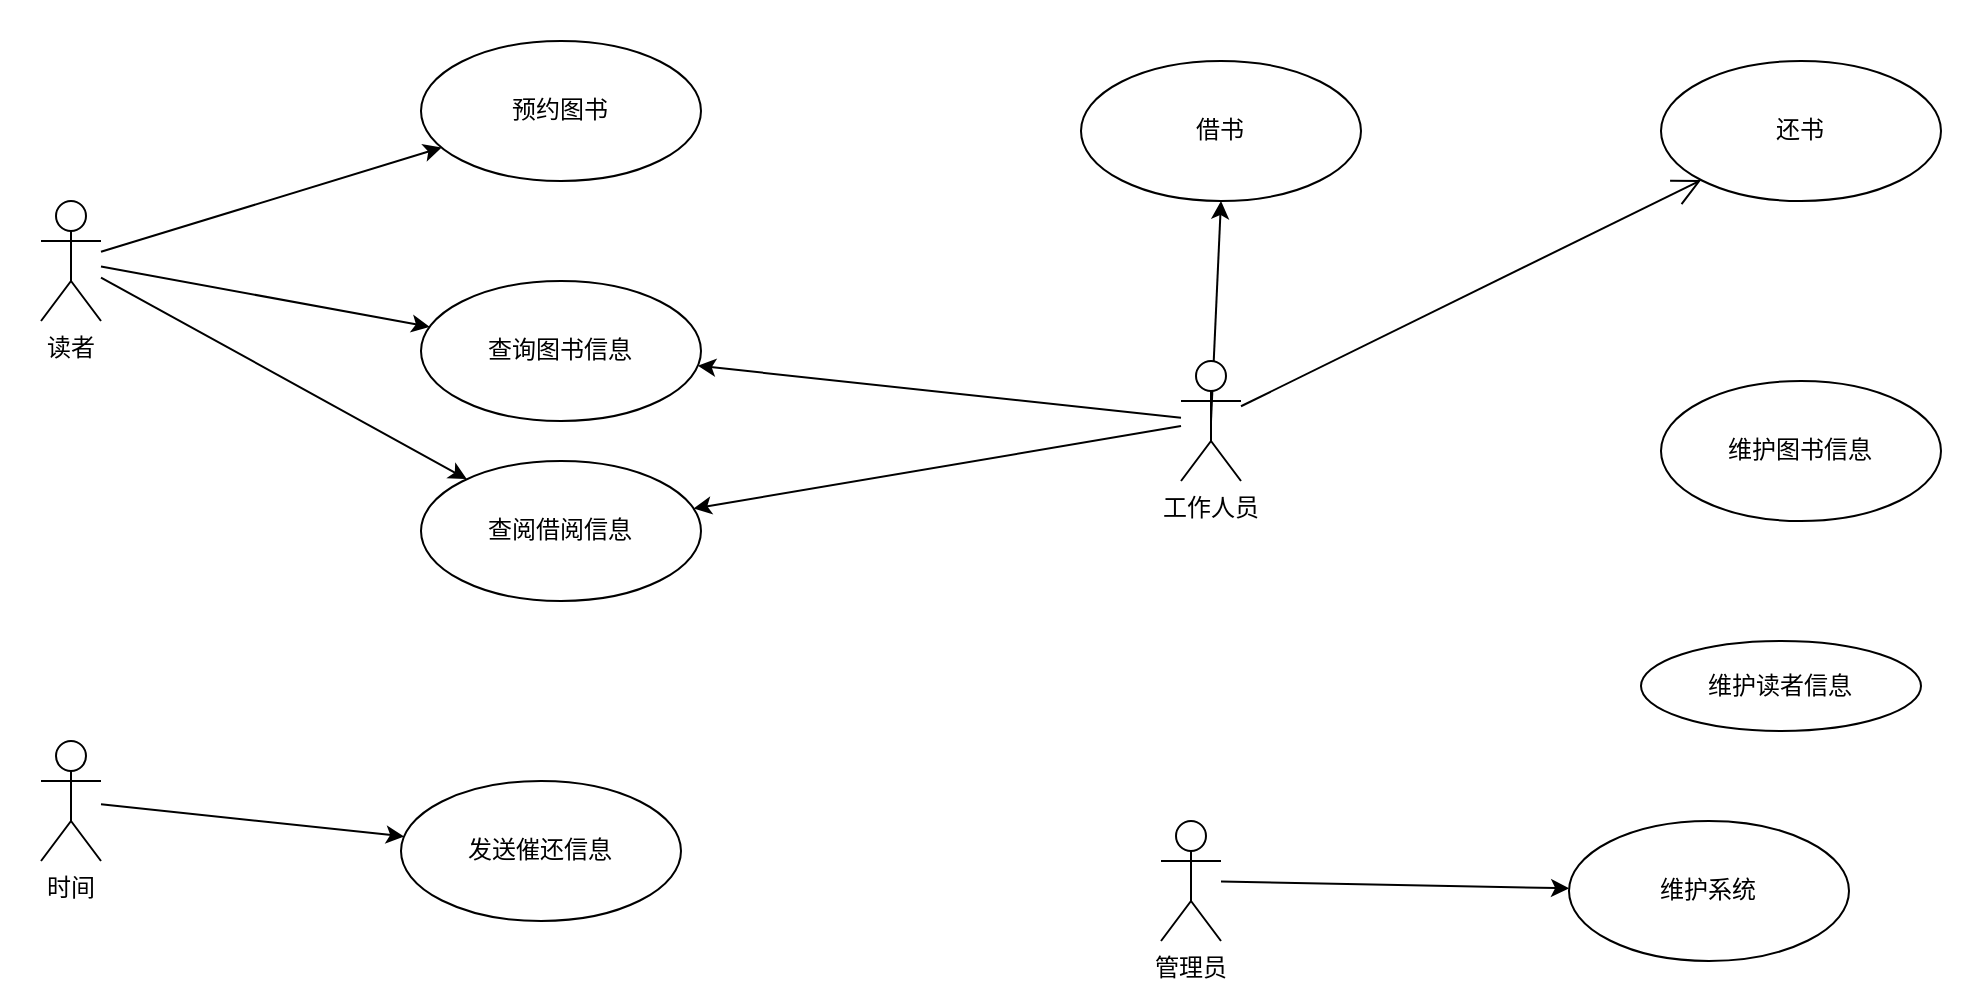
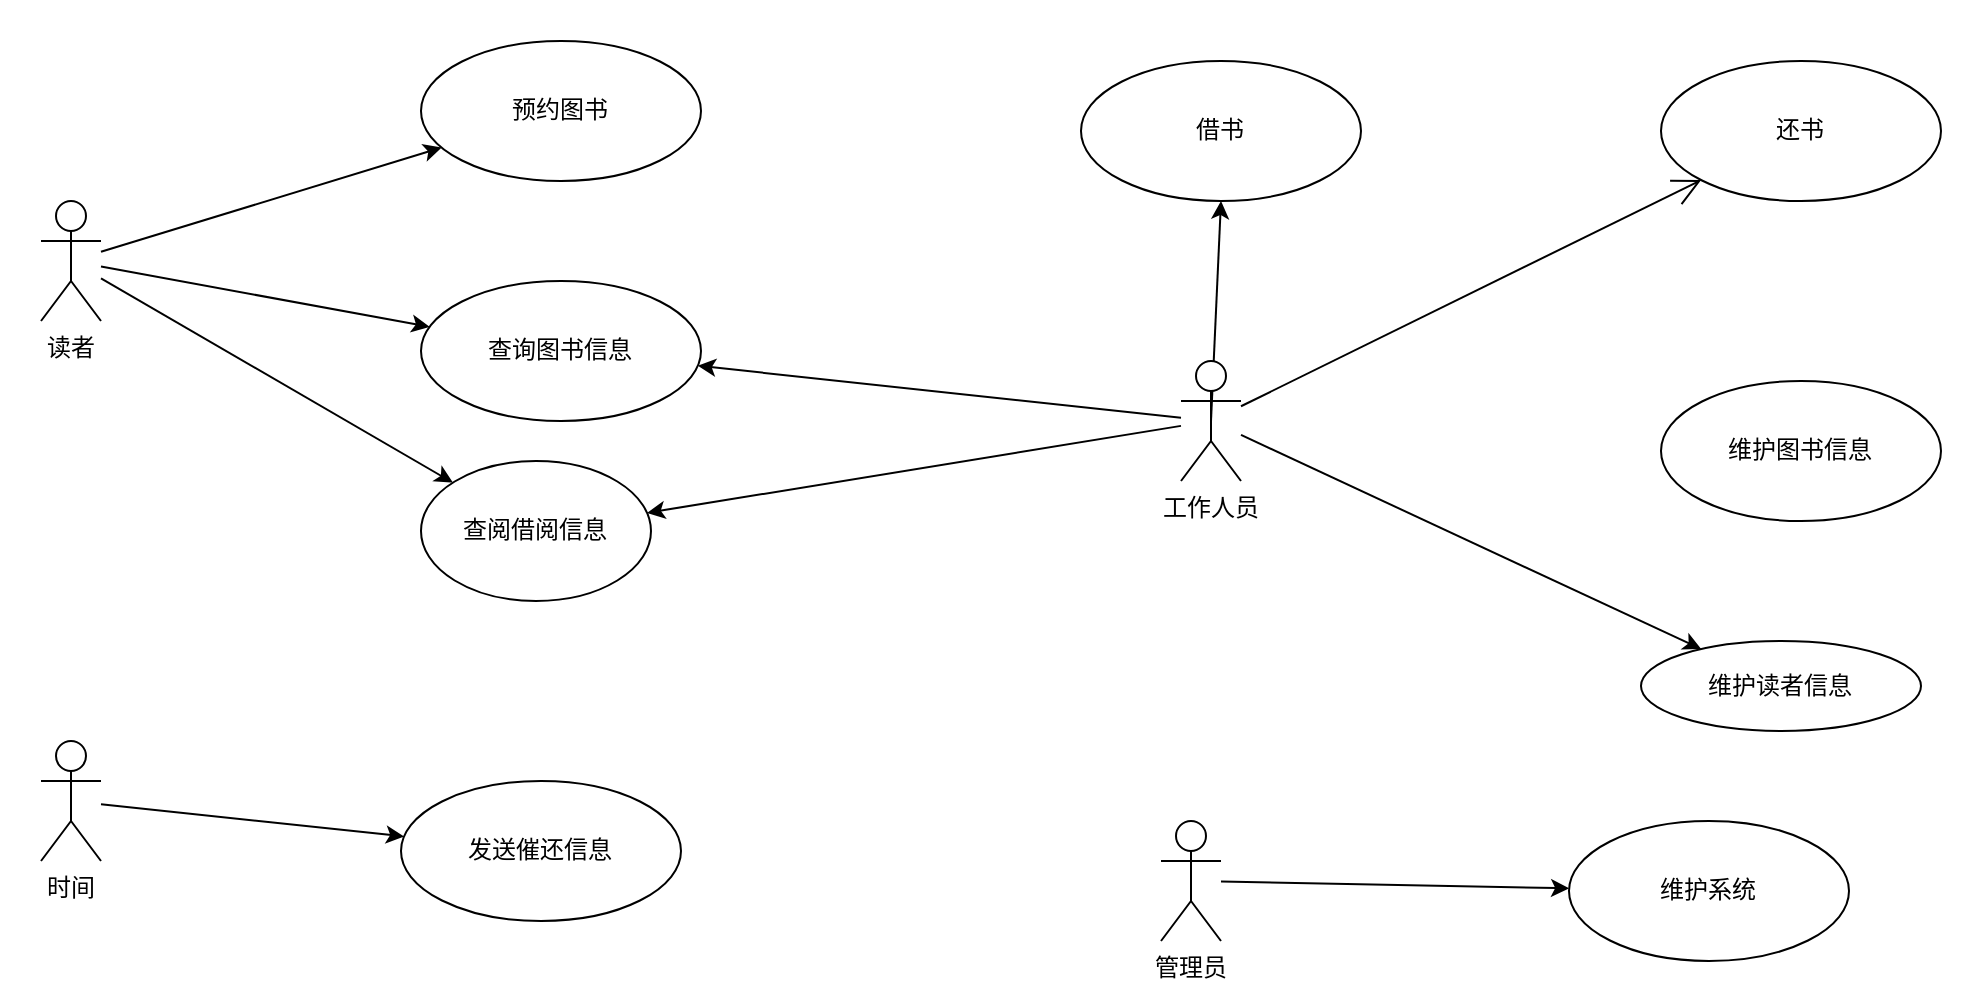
  <mxCell id="0" />
  <mxCell id="1" parent="0" />
  <mxCell id="2" style="rounded=0;orthogonalLoop=1;jettySize=auto;html=1;" edge="1" parent="1" source="5" target="10"><mxGeometry relative="1" as="geometry" /></mxCell>
  <mxCell id="3" style="edgeStyle=none;rounded=0;orthogonalLoop=1;jettySize=auto;html=1;" edge="1" parent="1" source="5" target="9"><mxGeometry relative="1" as="geometry" /></mxCell>
  <mxCell id="4" style="edgeStyle=none;rounded=0;orthogonalLoop=1;jettySize=auto;html=1;" edge="1" parent="1" source="5" target="8"><mxGeometry relative="1" as="geometry" /></mxCell>
  <mxCell id="5" value="读者" style="shape=umlActor;verticalLabelPosition=bottom;verticalAlign=top;html=1;" vertex="1" parent="1"><mxGeometry x="20" y="100" width="30" height="60" as="geometry" /></mxCell>
  <mxCell id="6" value="还书" style="ellipse;whiteSpace=wrap;html=1;" vertex="1" parent="1"><mxGeometry x="830" y="30" width="140" height="70" as="geometry" /></mxCell>
  <mxCell id="7" value="借书" style="ellipse;whiteSpace=wrap;html=1;" vertex="1" parent="1"><mxGeometry x="540" y="30" width="140" height="70" as="geometry" /></mxCell>
- <mxCell id="8" value="查阅借阅信息" style="ellipse;whiteSpace=wrap;html=1;" vertex="1" parent="1"><mxGeometry x="210" y="230" width="140" height="70" as="geometry" /></mxCell>
+ <mxCell id="8" value="查阅借阅信息" style="ellipse;whiteSpace=wrap;html=1;" vertex="1" parent="1"><mxGeometry x="210" y="230" width="115" height="70" as="geometry" /></mxCell>
  <mxCell id="9" value="查询图书信息" style="ellipse;whiteSpace=wrap;html=1;" vertex="1" parent="1"><mxGeometry x="210" y="140" width="140" height="70" as="geometry" /></mxCell>
  <mxCell id="10" value="预约图书" style="ellipse;whiteSpace=wrap;html=1;" vertex="1" parent="1"><mxGeometry x="210" y="20" width="140" height="70" as="geometry" /></mxCell>
  <mxCell id="11" value="维护图书信息" style="ellipse;whiteSpace=wrap;html=1;" vertex="1" parent="1"><mxGeometry x="830" y="190" width="140" height="70" as="geometry" /></mxCell>
  <mxCell id="12" style="edgeStyle=none;rounded=0;orthogonalLoop=1;jettySize=auto;html=1;" edge="1" parent="1" source="13" target="23"><mxGeometry relative="1" as="geometry" /></mxCell>
  <mxCell id="13" value="管理员" style="shape=umlActor;verticalLabelPosition=bottom;verticalAlign=top;html=1;" vertex="1" parent="1"><mxGeometry x="580" y="410" width="30" height="60" as="geometry" /></mxCell>
  <mxCell id="14" style="edgeStyle=none;rounded=0;orthogonalLoop=1;jettySize=auto;html=1;exitX=0.5;exitY=0.5;exitDx=0;exitDy=0;exitPerimeter=0;entryX=0.5;entryY=1;entryDx=0;entryDy=0;" edge="1" parent="1" source="18" target="7"><mxGeometry relative="1" as="geometry" /></mxCell>
  <mxCell id="15" style="edgeStyle=none;rounded=0;orthogonalLoop=1;jettySize=auto;html=1;" edge="1" parent="1" source="18" target="9"><mxGeometry relative="1" as="geometry" /></mxCell>
+ <mxCell id="16" style="edgeStyle=none;rounded=0;orthogonalLoop=1;jettySize=auto;html=1;" edge="1" parent="1" source="18" target="22"><mxGeometry relative="1" as="geometry" /></mxCell>
  <mxCell id="17" style="edgeStyle=none;rounded=0;orthogonalLoop=1;jettySize=auto;html=1;" edge="1" parent="1" source="18" target="8"><mxGeometry relative="1" as="geometry" /></mxCell>
  <mxCell id="18" value="工作人员" style="shape=umlActor;verticalLabelPosition=bottom;verticalAlign=top;html=1;" vertex="1" parent="1"><mxGeometry x="590" y="180" width="30" height="60" as="geometry" /></mxCell>
  <mxCell id="19" style="edgeStyle=none;rounded=0;orthogonalLoop=1;jettySize=auto;html=1;" edge="1" parent="1" source="20" target="24"><mxGeometry relative="1" as="geometry" /></mxCell>
  <mxCell id="20" value="时间" style="shape=umlActor;verticalLabelPosition=bottom;verticalAlign=top;html=1;" vertex="1" parent="1"><mxGeometry x="20" y="370" width="30" height="60" as="geometry" /></mxCell>
  <mxCell id="21" value="" style="endArrow=open;endFill=1;endSize=12;html=1;rounded=0;" edge="1" parent="1" source="18" target="6"><mxGeometry width="160" relative="1" as="geometry"><mxPoint x="520" y="370" as="sourcePoint" /><mxPoint x="680" y="370" as="targetPoint" /></mxGeometry></mxCell>
  <mxCell id="22" value="维护读者信息" style="ellipse;whiteSpace=wrap;html=1;" vertex="1" parent="1"><mxGeometry x="820" y="320" width="140" height="45" as="geometry" /></mxCell>
  <mxCell id="23" value="维护系统" style="ellipse;whiteSpace=wrap;html=1;" vertex="1" parent="1"><mxGeometry x="784" y="410" width="140" height="70" as="geometry" /></mxCell>
  <mxCell id="24" value="发送催还信息" style="ellipse;whiteSpace=wrap;html=1;" vertex="1" parent="1"><mxGeometry x="200" y="390" width="140" height="70" as="geometry" /></mxCell>
